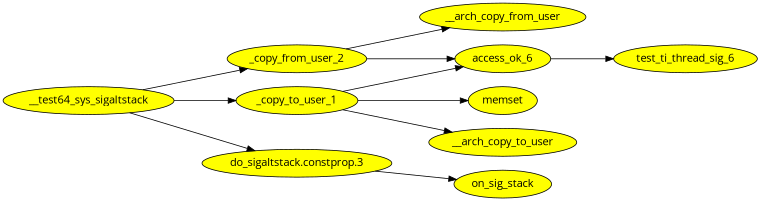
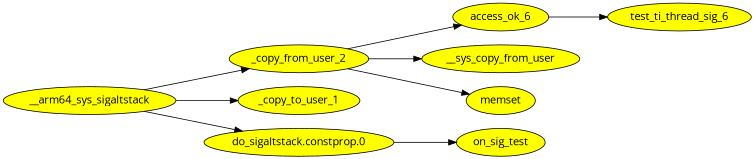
  digraph {
    fontname="Open Sans"
    rankdir=LR
    node [fillcolor=yellow fontname="Open Sans" style=filled]
    edge [fontname="Open Sans"]
-   __arm64_sys_sigaltstack [label=__test64_sys_sigaltstack]
+   __arm64_sys_sigaltstack
    _copy_from_user_2
    _copy_to_user_1
-   "do_sigaltstack.constprop.0" [label="do_sigaltstack.constprop.3"]
+   "do_sigaltstack.constprop.0"
    access_ok_6
-   __arch_copy_from_user
+   __arch_copy_from_user [label=__sys_copy_from_user]
    memset
-   __arch_copy_to_user
-   on_sig_stack
+   on_sig_stack [label=on_sig_test]
    n10 [label=test_ti_thread_sig_6]
    __arm64_sys_sigaltstack -> _copy_from_user_2 [edgeid=1]
    __arm64_sys_sigaltstack -> _copy_to_user_1 [edgeid=6]
    __arm64_sys_sigaltstack -> "do_sigaltstack.constprop.0" [edgeid=9]
    _copy_from_user_2 -> access_ok_6 [edgeid=2]
    _copy_from_user_2 -> __arch_copy_from_user [edgeid=4]
-   _copy_to_user_1 -> memset [edgeid=5]
-   _copy_to_user_1 -> access_ok_6 [edgeid=7]
-   _copy_to_user_1 -> __arch_copy_to_user [edgeid=8]
+   _copy_from_user_2 -> memset [edgeid=5]
    "do_sigaltstack.constprop.0" -> on_sig_stack [edgeid=10]
    access_ok_6 -> n10 [edgeid=3]
  }
